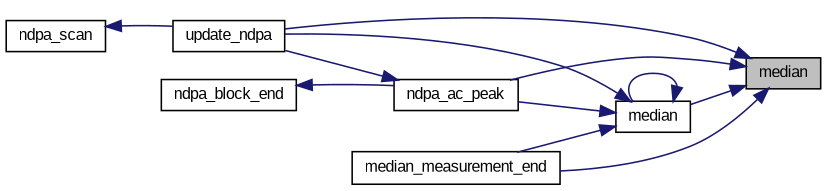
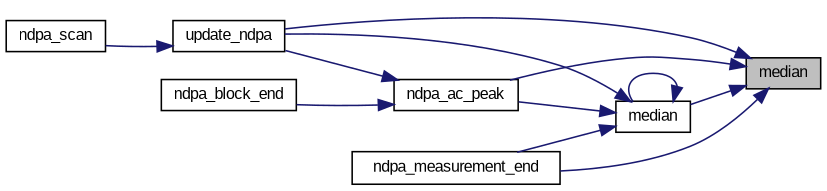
  digraph {
    fontname="Liberation Sans"
    rankdir=RL
    node [color=black fillcolor=white fontname="Liberation Sans" fontsize=10 shape=record style=filled]
    edge [color=midnightblue dir=back fontname="Liberation Sans" fontsize=10 labelfontname=Helvetica labelfontsize=10 style=solid]
    n1 [fillcolor=grey75 fontcolor=black height=0.2 label=median width=0.4]
    n2 [height=0.2 label=ndpa_ac_peak width=0.4]
    n3 [height=0.2 label=update_ndpa width=0.4]
    n4 [height=0.2 label=median width=0.4]
-   n5 [height=0.2 label=median_measurement_end width=0.4]
+   n5 [height=0.2 label=ndpa_measurement_end width=0.4]
    n6 [height=0.2 label=ndpa_block_end width=0.4]
    n7 [height=0.2 label=ndpa_scan width=0.4]
    n1 -> n2
    n1 -> n3
    n1 -> n4
    n1 -> n5
    n2 -> n3
-   n6 -> n2
-   n7 -> n3
+   n2 -> n6
+   n3 -> n7
    n4 -> n2
    n4 -> n3
    n4 -> n4
    n4 -> n5
  }
